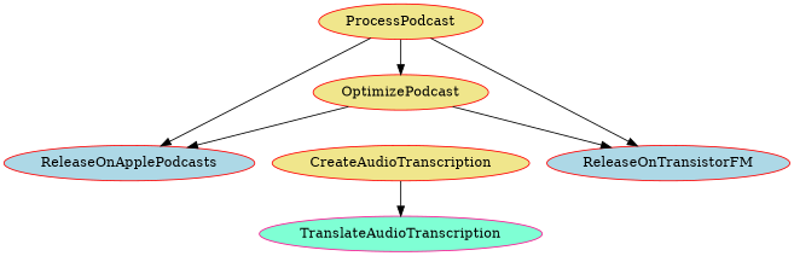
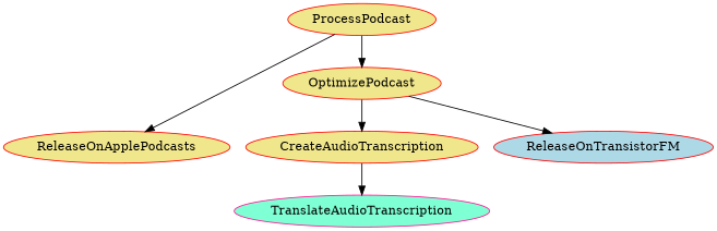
  digraph {
    node [color=red fillcolor=khaki style=filled]
-   ReleaseOnApplePodcasts [fillcolor=lightblue]
+   ReleaseOnApplePodcasts
    ProcessPodcast
    ReleaseOnTransistorFM [fillcolor=lightblue]
    OptimizePodcast
    TranslateAudioTranscription [color=deeppink fillcolor=aquamarine]
    CreateAudioTranscription
    ProcessPodcast -> ReleaseOnApplePodcasts
-   ProcessPodcast -> ReleaseOnTransistorFM
    ProcessPodcast -> OptimizePodcast
-   OptimizePodcast -> ReleaseOnApplePodcasts
+   OptimizePodcast -> CreateAudioTranscription
    OptimizePodcast -> ReleaseOnTransistorFM
    CreateAudioTranscription -> TranslateAudioTranscription
  }
